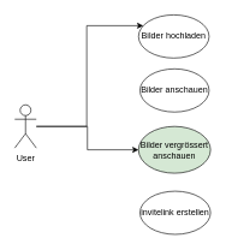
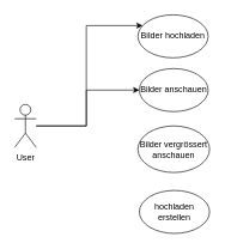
  <mxCell id="0" />
  <mxCell id="1" parent="0" />
  <mxCell id="2" style="edgeStyle=orthogonalEdgeStyle;rounded=0;orthogonalLoop=1;jettySize=auto;html=1;" edge="1" parent="1" source="5" target="6"><mxGeometry relative="1" as="geometry"><Array as="points"><mxPoint x="120" y="175" /><mxPoint x="120" y="35" /></Array></mxGeometry></mxCell>
- <mxCell id="4" style="edgeStyle=orthogonalEdgeStyle;rounded=0;orthogonalLoop=1;jettySize=auto;html=1;entryX=0;entryY=0.5;entryDx=0;entryDy=0;" edge="1" parent="1" source="5" target="9"><mxGeometry relative="1" as="geometry" /></mxCell>
+ <mxCell id="3" style="edgeStyle=orthogonalEdgeStyle;rounded=0;orthogonalLoop=1;jettySize=auto;html=1;" edge="1" parent="1" source="5" target="7"><mxGeometry relative="1" as="geometry"><Array as="points"><mxPoint x="120" y="175" /><mxPoint x="120" y="125" /></Array></mxGeometry></mxCell>
  <mxCell id="5" value="User" style="shape=umlActor;verticalLabelPosition=bottom;verticalAlign=top;html=1;outlineConnect=0;" vertex="1" parent="1"><mxGeometry x="20" y="145" width="30" height="60" as="geometry" /></mxCell>
  <mxCell id="6" value="Bilder hochladen" style="ellipse;whiteSpace=wrap;html=1;" vertex="1" parent="1"><mxGeometry x="192" y="20" width="98" height="60" as="geometry" /></mxCell>
  <mxCell id="7" value="Bilder anschauen" style="ellipse;whiteSpace=wrap;html=1;" vertex="1" parent="1"><mxGeometry x="194" y="95" width="96" height="60" as="geometry" /></mxCell>
- <mxCell id="8" value="invitelink erstellen" style="ellipse;whiteSpace=wrap;html=1;" vertex="1" parent="1"><mxGeometry x="194" y="265" width="98" height="60" as="geometry" /></mxCell>
- <mxCell id="9" value="Bilder vergrössert anschauen" style="ellipse;whiteSpace=wrap;html=1;fillColor=#d5e8d4;" vertex="1" parent="1"><mxGeometry x="192" y="175" width="100" height="65" as="geometry" /></mxCell>
+ <mxCell id="8" value="hochladen erstellen" style="ellipse;whiteSpace=wrap;html=1;" vertex="1" parent="1"><mxGeometry x="194" y="265" width="98" height="60" as="geometry" /></mxCell>
+ <mxCell id="9" value="Bilder vergrössert anschauen" style="ellipse;whiteSpace=wrap;html=1;" vertex="1" parent="1"><mxGeometry x="192" y="175" width="100" height="65" as="geometry" /></mxCell>
